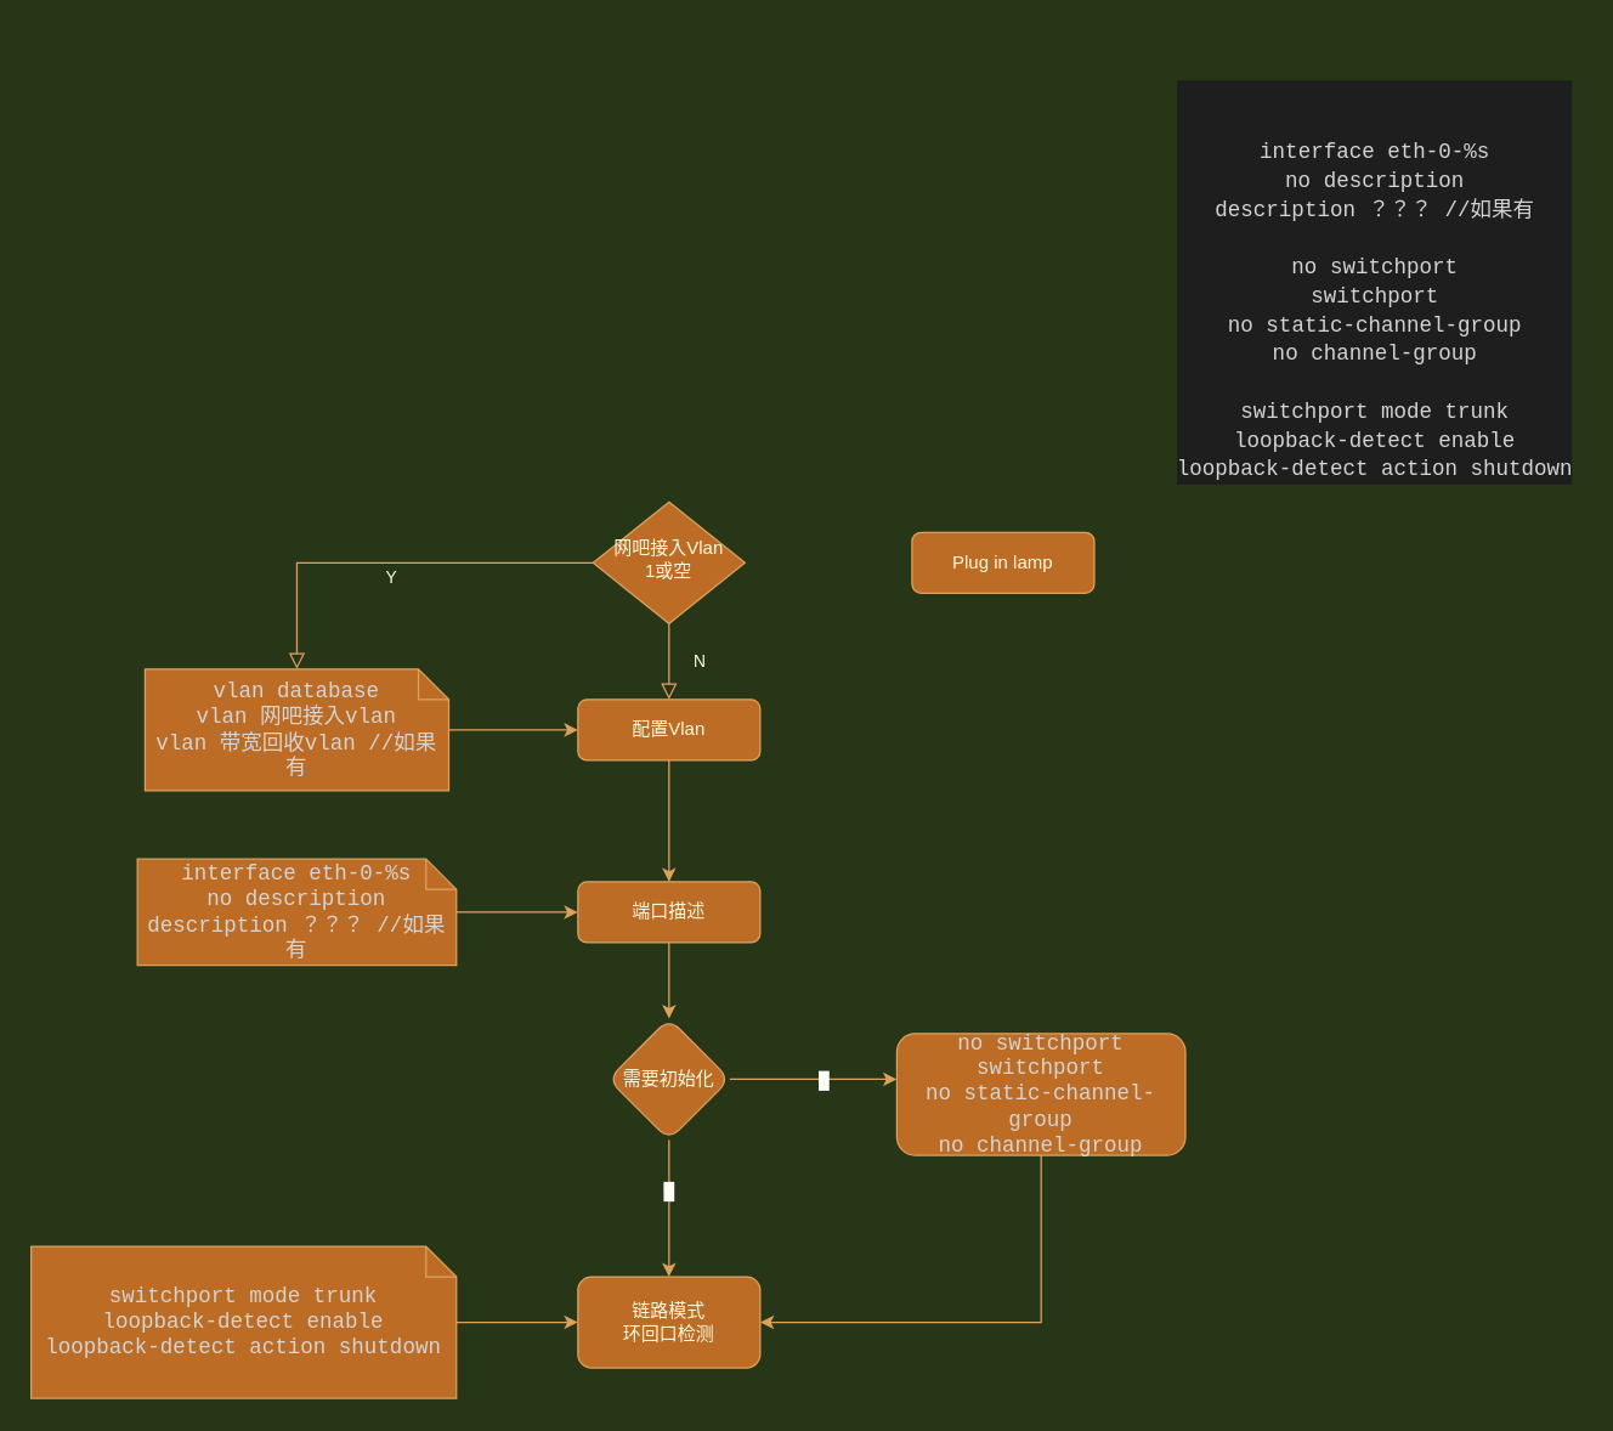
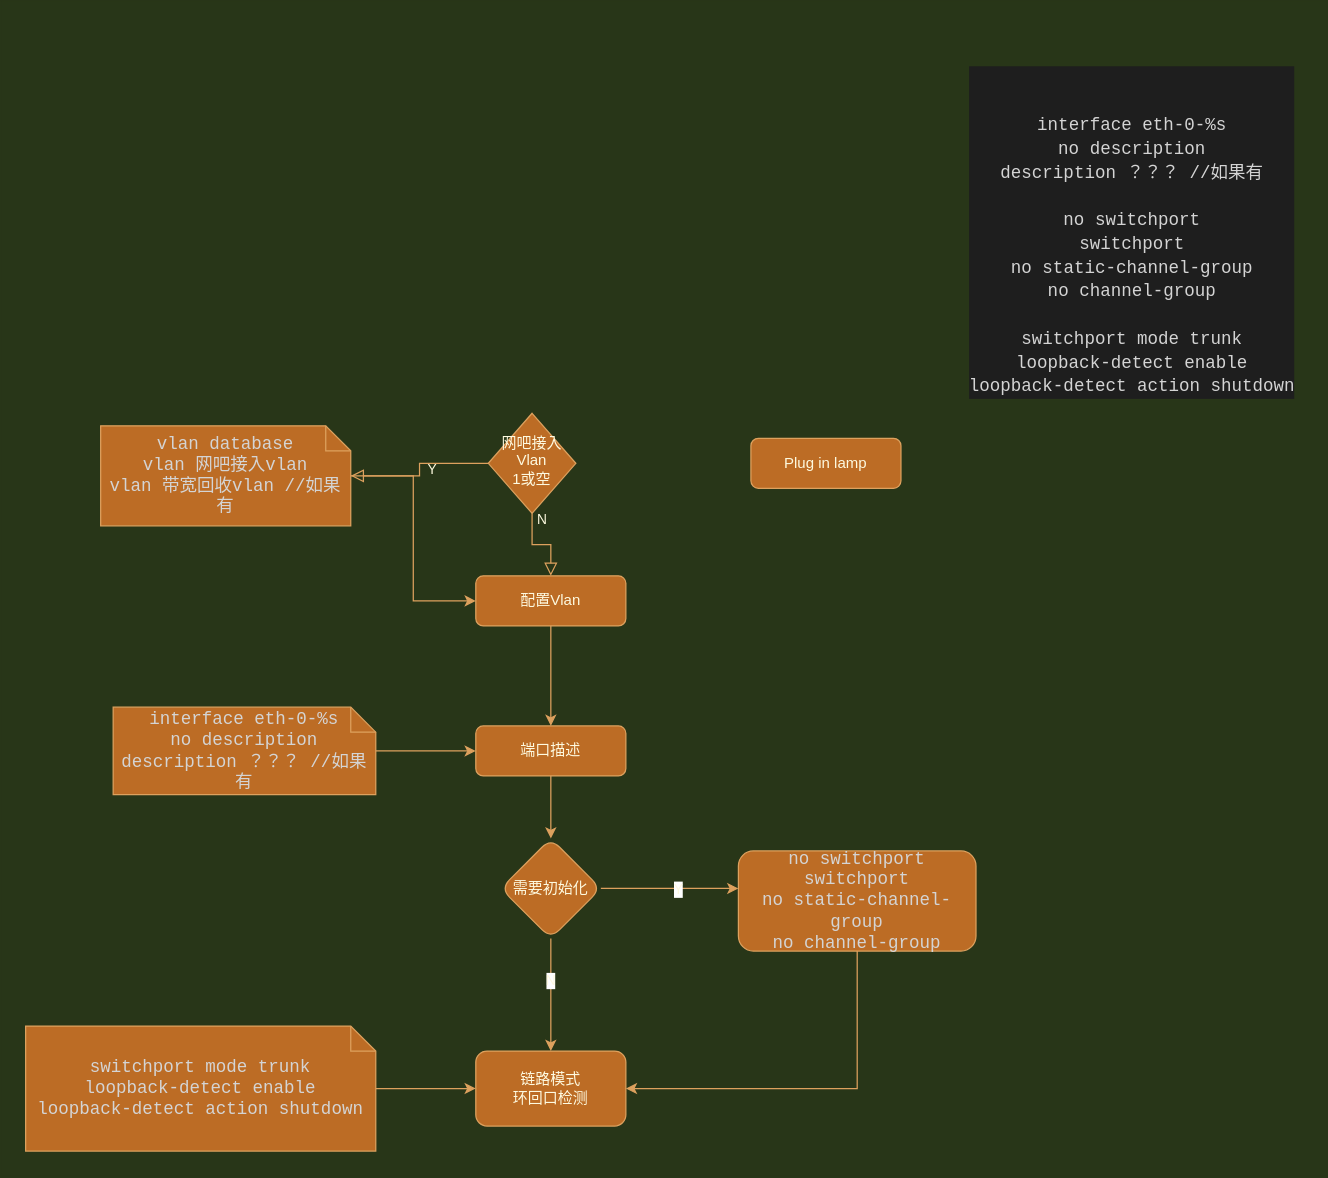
  <mxCell id="0" />
  <mxCell id="1" parent="0" />
  <mxCell id="2" value="N" style="rounded=0;html=1;jettySize=auto;orthogonalLoop=1;fontSize=11;endArrow=block;endFill=0;endSize=8;strokeWidth=1;shadow=0;labelBackgroundColor=none;edgeStyle=orthogonalEdgeStyle;strokeColor=#DDA15E;fontColor=#FEFAE0;" parent="1" source="4" target="8" edge="1"><mxGeometry y="20" relative="1" as="geometry"><mxPoint as="offset" /><mxPoint x="440" y="490" as="targetPoint" /></mxGeometry></mxCell>
  <mxCell id="3" value="Y" style="edgeStyle=orthogonalEdgeStyle;rounded=0;html=1;jettySize=auto;orthogonalLoop=1;fontSize=11;endArrow=block;endFill=0;endSize=8;strokeWidth=1;shadow=0;labelBackgroundColor=none;strokeColor=#DDA15E;fontColor=#FEFAE0;" parent="1" source="4" target="10" edge="1"><mxGeometry y="10" relative="1" as="geometry"><mxPoint as="offset" /></mxGeometry></mxCell>
- <mxCell id="4" value="网吧接入Vlan&lt;br&gt;1或空" style="rhombus;whiteSpace=wrap;html=1;shadow=0;fontFamily=Helvetica;fontSize=12;align=center;strokeWidth=1;spacing=6;spacingTop=-4;fillColor=#BC6C25;strokeColor=#DDA15E;fontColor=#FEFAE0;" parent="1" vertex="1"><mxGeometry x="390" y="330" width="100" height="80" as="geometry" /></mxCell>
+ <mxCell id="4" value="网吧接入Vlan&lt;br&gt;1或空" style="rhombus;whiteSpace=wrap;html=1;shadow=0;fontFamily=Helvetica;fontSize=12;align=center;strokeWidth=1;spacing=6;spacingTop=-4;fillColor=#BC6C25;strokeColor=#DDA15E;fontColor=#FEFAE0;" parent="1" vertex="1"><mxGeometry x="390" y="330" width="70" height="80" as="geometry" /></mxCell>
  <mxCell id="5" value="Plug in lamp" style="rounded=1;whiteSpace=wrap;html=1;fontSize=12;glass=0;strokeWidth=1;shadow=0;fillColor=#BC6C25;strokeColor=#DDA15E;fontColor=#FEFAE0;" parent="1" vertex="1"><mxGeometry x="600" y="350" width="120" height="40" as="geometry" /></mxCell>
  <mxCell id="6" value="&lt;div style=&quot;color: rgb(212, 212, 212); background-color: rgb(30, 30, 30); font-family: Consolas, &amp;quot;Courier New&amp;quot;, monospace; font-size: 14px; line-height: 19px;&quot;&gt;&lt;div&gt;&lt;br&gt;&lt;/div&gt;&lt;br&gt;&lt;div&gt;interface eth-0-%s&lt;/div&gt;&lt;div&gt;no description&lt;/div&gt;&lt;div&gt;description ？？？ //如果有&lt;/div&gt;&lt;br&gt;&lt;div&gt;no switchport&lt;/div&gt;&lt;div&gt;switchport&lt;/div&gt;&lt;div&gt;no static-channel-group&lt;/div&gt;&lt;div&gt;no channel-group&lt;/div&gt;&lt;br&gt;&lt;div&gt;switchport mode trunk&lt;/div&gt;&lt;div&gt;loopback-detect enable&lt;/div&gt;&lt;div&gt;loopback-detect action shutdown&lt;/div&gt;&lt;/div&gt;" style="text;html=1;strokeColor=none;fillColor=none;align=center;verticalAlign=middle;whiteSpace=wrap;rounded=0;fontColor=#FEFAE0;" vertex="1" parent="1"><mxGeometry x="770" y="20" width="270" height="330" as="geometry" /></mxCell>
  <mxCell id="7" value="" style="edgeStyle=orthogonalEdgeStyle;rounded=0;orthogonalLoop=1;jettySize=auto;html=1;strokeColor=#DDA15E;fontColor=#FEFAE0;fillColor=#BC6C25;" edge="1" parent="1" source="8" target="12"><mxGeometry relative="1" as="geometry" /></mxCell>
  <mxCell id="8" value="配置Vlan" style="rounded=1;whiteSpace=wrap;html=1;strokeColor=#DDA15E;fontColor=#FEFAE0;fillColor=#BC6C25;" vertex="1" parent="1"><mxGeometry x="380" y="460" width="120" height="40" as="geometry" /></mxCell>
  <mxCell id="9" style="edgeStyle=orthogonalEdgeStyle;rounded=0;orthogonalLoop=1;jettySize=auto;html=1;entryX=0;entryY=0.5;entryDx=0;entryDy=0;strokeColor=#DDA15E;fontColor=#FEFAE0;fillColor=#BC6C25;" edge="1" parent="1" source="10" target="8"><mxGeometry relative="1" as="geometry" /></mxCell>
- <mxCell id="10" value="&lt;div style=&quot;color: rgb(212, 212, 212); font-family: Consolas, &amp;quot;Courier New&amp;quot;, monospace; font-size: 14px;&quot;&gt;vlan database&lt;/div&gt;&lt;div style=&quot;color: rgb(212, 212, 212); font-family: Consolas, &amp;quot;Courier New&amp;quot;, monospace; font-size: 14px;&quot;&gt;vlan 网吧接入vlan&lt;/div&gt;&lt;div style=&quot;color: rgb(212, 212, 212); font-family: Consolas, &amp;quot;Courier New&amp;quot;, monospace; font-size: 14px;&quot;&gt;vlan 带宽回收vlan //如果有&lt;/div&gt;" style="shape=note;size=20;whiteSpace=wrap;html=1;strokeColor=#DDA15E;fontColor=#FEFAE0;fillColor=#BC6C25;" vertex="1" parent="1"><mxGeometry x="95" y="440" width="200" height="80" as="geometry" /></mxCell>
+ <mxCell id="10" value="&lt;div style=&quot;color: rgb(212, 212, 212); font-family: Consolas, &amp;quot;Courier New&amp;quot;, monospace; font-size: 14px;&quot;&gt;vlan database&lt;/div&gt;&lt;div style=&quot;color: rgb(212, 212, 212); font-family: Consolas, &amp;quot;Courier New&amp;quot;, monospace; font-size: 14px;&quot;&gt;vlan 网吧接入vlan&lt;/div&gt;&lt;div style=&quot;color: rgb(212, 212, 212); font-family: Consolas, &amp;quot;Courier New&amp;quot;, monospace; font-size: 14px;&quot;&gt;vlan 带宽回收vlan //如果有&lt;/div&gt;" style="shape=note;size=20;whiteSpace=wrap;html=1;strokeColor=#DDA15E;fontColor=#FEFAE0;fillColor=#BC6C25;" vertex="1" parent="1"><mxGeometry x="80" y="340" width="200" height="80" as="geometry" /></mxCell>
  <mxCell id="11" value="" style="edgeStyle=orthogonalEdgeStyle;rounded=0;orthogonalLoop=1;jettySize=auto;html=1;strokeColor=#DDA15E;fontColor=#FEFAE0;fillColor=#BC6C25;" edge="1" parent="1" source="12" target="19"><mxGeometry relative="1" as="geometry" /></mxCell>
  <mxCell id="12" value="端口描述" style="whiteSpace=wrap;html=1;fillColor=#BC6C25;strokeColor=#DDA15E;fontColor=#FEFAE0;rounded=1;" vertex="1" parent="1"><mxGeometry x="380" y="580" width="120" height="40" as="geometry" /></mxCell>
  <mxCell id="13" style="edgeStyle=orthogonalEdgeStyle;rounded=0;orthogonalLoop=1;jettySize=auto;html=1;strokeColor=#DDA15E;fontColor=#FEFAE0;fillColor=#BC6C25;" edge="1" parent="1" source="14" target="12"><mxGeometry relative="1" as="geometry"><Array as="points" /></mxGeometry></mxCell>
  <mxCell id="14" value="&lt;div style=&quot;color: rgb(212, 212, 212); font-family: Consolas, &amp;quot;Courier New&amp;quot;, monospace; font-size: 14px;&quot;&gt;&lt;br&gt;&lt;/div&gt;&lt;div style=&quot;color: rgb(212, 212, 212); font-family: Consolas, &amp;quot;Courier New&amp;quot;, monospace; font-size: 14px;&quot;&gt;&lt;br&gt;&lt;/div&gt;&lt;div style=&quot;color: rgb(212, 212, 212); font-family: Consolas, &amp;quot;Courier New&amp;quot;, monospace; font-size: 14px;&quot;&gt;interface eth-0-%s&lt;/div&gt;&lt;div style=&quot;color: rgb(212, 212, 212); font-family: Consolas, &amp;quot;Courier New&amp;quot;, monospace; font-size: 14px;&quot;&gt;no description&lt;/div&gt;&lt;div style=&quot;color: rgb(212, 212, 212); font-family: Consolas, &amp;quot;Courier New&amp;quot;, monospace; font-size: 14px;&quot;&gt;description ？？？ //如果有&lt;/div&gt;&lt;div style=&quot;color: rgb(212, 212, 212); font-family: Consolas, &amp;quot;Courier New&amp;quot;, monospace; font-size: 14px;&quot;&gt;&lt;br&gt;&lt;/div&gt;&lt;div style=&quot;color: rgb(212, 212, 212); font-family: Consolas, &amp;quot;Courier New&amp;quot;, monospace; font-size: 14px;&quot;&gt;&lt;br&gt;&lt;/div&gt;" style="shape=note;size=20;whiteSpace=wrap;html=1;strokeColor=#DDA15E;fontColor=#FEFAE0;fillColor=#BC6C25;" vertex="1" parent="1"><mxGeometry x="90" y="565" width="210" height="70" as="geometry" /></mxCell>
  <mxCell id="15" value="" style="edgeStyle=orthogonalEdgeStyle;rounded=0;orthogonalLoop=1;jettySize=auto;html=1;strokeColor=#DDA15E;fontColor=#FEFAE0;fillColor=#BC6C25;" edge="1" parent="1" source="19" target="21"><mxGeometry relative="1" as="geometry"><Array as="points"><mxPoint x="540" y="710" /><mxPoint x="540" y="710" /></Array></mxGeometry></mxCell>
  <mxCell id="16" value="Y" style="edgeLabel;html=1;align=center;verticalAlign=middle;resizable=0;points=[];fontColor=#FEFAE0;" vertex="1" connectable="0" parent="15"><mxGeometry x="0.337" relative="1" as="geometry"><mxPoint x="-13" as="offset" /></mxGeometry></mxCell>
  <mxCell id="17" value="" style="edgeStyle=orthogonalEdgeStyle;rounded=0;orthogonalLoop=1;jettySize=auto;html=1;strokeColor=#DDA15E;fontColor=#FEFAE0;fillColor=#BC6C25;" edge="1" parent="1" source="19" target="22"><mxGeometry relative="1" as="geometry" /></mxCell>
  <mxCell id="18" value="N" style="edgeLabel;html=1;align=center;verticalAlign=middle;resizable=0;points=[];fontColor=#FEFAE0;" vertex="1" connectable="0" parent="17"><mxGeometry x="-0.268" y="-1" relative="1" as="geometry"><mxPoint as="offset" /></mxGeometry></mxCell>
  <mxCell id="19" value="需要初始化" style="rhombus;whiteSpace=wrap;html=1;fillColor=#BC6C25;strokeColor=#DDA15E;fontColor=#FEFAE0;rounded=1;" vertex="1" parent="1"><mxGeometry x="400" y="670" width="80" height="80" as="geometry" /></mxCell>
  <mxCell id="20" style="edgeStyle=orthogonalEdgeStyle;rounded=0;orthogonalLoop=1;jettySize=auto;html=1;entryX=1;entryY=0.5;entryDx=0;entryDy=0;strokeColor=#DDA15E;fontColor=#FEFAE0;fillColor=#BC6C25;" edge="1" parent="1" source="21" target="22"><mxGeometry relative="1" as="geometry"><Array as="points"><mxPoint x="685" y="870" /></Array></mxGeometry></mxCell>
  <mxCell id="21" value="&lt;div style=&quot;color: rgb(212, 212, 212); font-family: Consolas, &amp;quot;Courier New&amp;quot;, monospace; font-size: 14px;&quot;&gt;no switchport&lt;/div&gt;&lt;div style=&quot;color: rgb(212, 212, 212); font-family: Consolas, &amp;quot;Courier New&amp;quot;, monospace; font-size: 14px;&quot;&gt;switchport&lt;/div&gt;&lt;div style=&quot;color: rgb(212, 212, 212); font-family: Consolas, &amp;quot;Courier New&amp;quot;, monospace; font-size: 14px;&quot;&gt;no static-channel-group&lt;/div&gt;&lt;div style=&quot;color: rgb(212, 212, 212); font-family: Consolas, &amp;quot;Courier New&amp;quot;, monospace; font-size: 14px;&quot;&gt;no channel-group&lt;/div&gt;" style="whiteSpace=wrap;html=1;fillColor=#BC6C25;strokeColor=#DDA15E;fontColor=#FEFAE0;rounded=1;" vertex="1" parent="1"><mxGeometry x="590" y="680" width="190" height="80" as="geometry" /></mxCell>
  <mxCell id="22" value="链路模式&lt;br&gt;环回口检测" style="whiteSpace=wrap;html=1;fillColor=#BC6C25;strokeColor=#DDA15E;fontColor=#FEFAE0;rounded=1;" vertex="1" parent="1"><mxGeometry x="380" y="840" width="120" height="60" as="geometry" /></mxCell>
  <mxCell id="23" style="edgeStyle=orthogonalEdgeStyle;rounded=0;orthogonalLoop=1;jettySize=auto;html=1;entryX=0;entryY=0.5;entryDx=0;entryDy=0;strokeColor=#DDA15E;fontColor=#FEFAE0;fillColor=#BC6C25;" edge="1" parent="1" source="24" target="22"><mxGeometry relative="1" as="geometry" /></mxCell>
  <mxCell id="24" value="&lt;div style=&quot;color: rgb(212, 212, 212); font-family: Consolas, &amp;quot;Courier New&amp;quot;, monospace; font-size: 14px;&quot;&gt;switchport mode trunk&lt;/div&gt;&lt;div style=&quot;color: rgb(212, 212, 212); font-family: Consolas, &amp;quot;Courier New&amp;quot;, monospace; font-size: 14px;&quot;&gt;loopback-detect enable&lt;/div&gt;&lt;div style=&quot;color: rgb(212, 212, 212); font-family: Consolas, &amp;quot;Courier New&amp;quot;, monospace; font-size: 14px;&quot;&gt;loopback-detect action shutdown&lt;/div&gt;" style="shape=note;size=20;whiteSpace=wrap;html=1;strokeColor=#DDA15E;fontColor=#FEFAE0;fillColor=#BC6C25;" vertex="1" parent="1"><mxGeometry x="20" y="820" width="280" height="100" as="geometry" /></mxCell>
